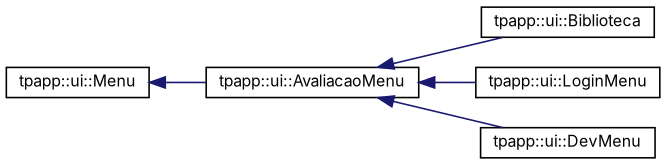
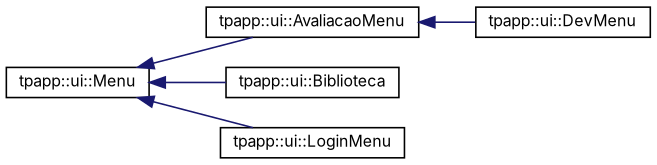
  digraph {
    fontname=Inter
    rankdir=LR
    node [color=black fillcolor=white fontname=Inter fontsize=10 shape=record style=filled]
    edge [color=midnightblue dir=back fontname=Inter fontsize=10 labelfontname=Helvetica labelfontsize=10 style=solid]
    n1 [height=0.2 label="tpapp::ui::Menu" width=0.4]
    n2 [height=0.2 label="tpapp::ui::AvaliacaoMenu" width=0.4]
    n3 [height=0.2 label="tpapp::ui::Biblioteca" width=0.4]
    n4 [height=0.2 label="tpapp::ui::LoginMenu" width=0.4]
    n5 [height=0.2 label="tpapp::ui::DevMenu" width=0.4]
    n1 -> n2
-   n2 -> n3
-   n2 -> n4
+   n1 -> n3
+   n1 -> n4
    n2 -> n5
  }
